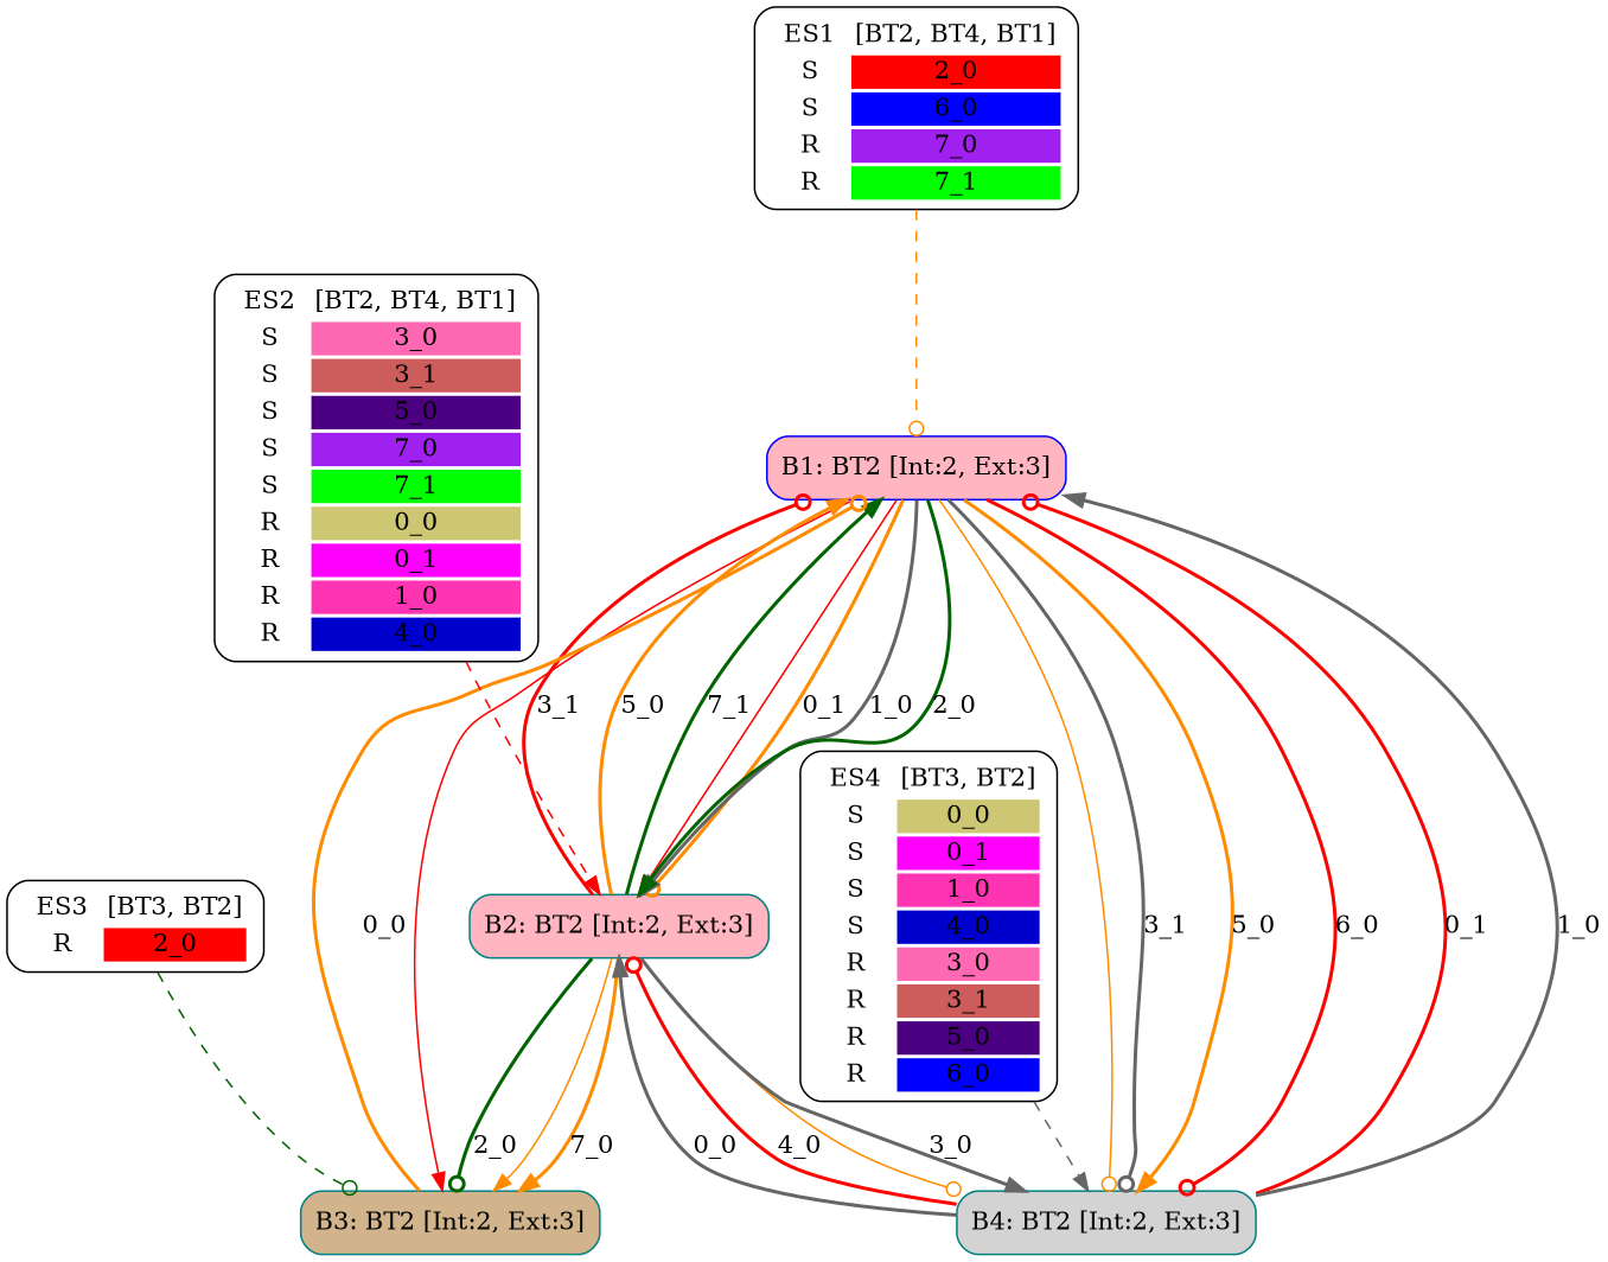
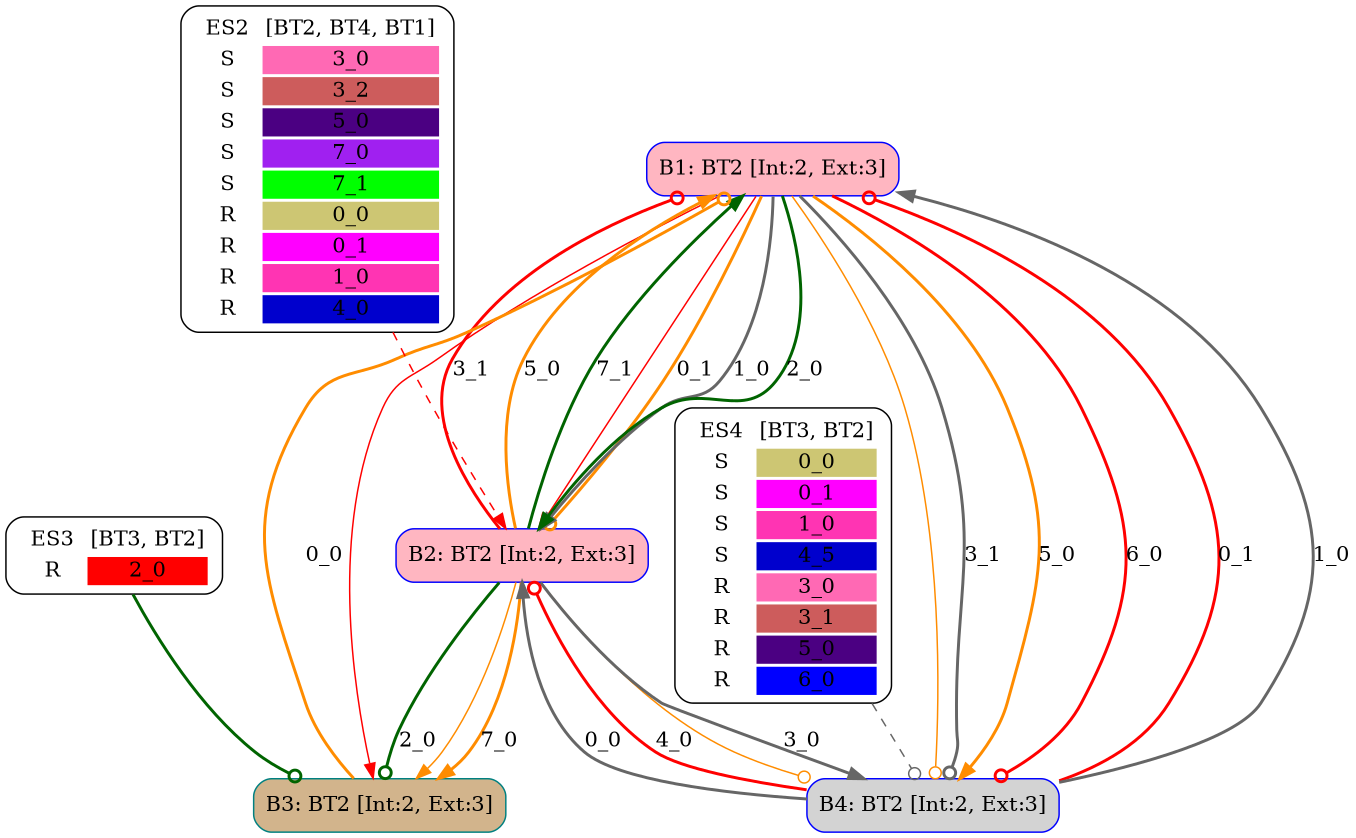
  digraph {
    node [shape=box style=rounded]
    edge [arrowhead=normal color=darkorange style=bold]
-   n1 [label=<<TABLE  BORDER="0"><TR> <TD ALIGN="CENTER" BORDER="0"> ES1 </TD> <TD>[BT2, BT4, BT1]</TD> </TR><TR><TD>S</TD><TD BGCOLOR="red">2_0</TD></TR> <TR><TD>S</TD><TD BGCOLOR="blue">6_0</TD></TR> <TR><TD>R</TD><TD BGCOLOR="purple">7_0</TD></TR> <TR><TD>R</TD><TD BGCOLOR="green">7_1</TD></TR> </TABLE>>]
    n2 [color=blue fillcolor=lightpink label="B1: BT2 [Int:2, Ext:3]" style="rounded,filled"]
-   n3 [color=teal fillcolor=lightpink label="B2: BT2 [Int:2, Ext:3]" style="rounded,filled"]
+   n3 [color=blue fillcolor=lightpink label="B2: BT2 [Int:2, Ext:3]" style="rounded,filled"]
    n4 [color=teal fillcolor=tan label="B3: BT2 [Int:2, Ext:3]" style="rounded,filled"]
-   n5 [color=teal fillcolor=lightgrey label="B4: BT2 [Int:2, Ext:3]" style="rounded,filled"]
-   n6 [label=<<TABLE  BORDER="0"><TR> <TD ALIGN="CENTER" BORDER="0"> ES2 </TD> <TD>[BT2, BT4, BT1]</TD> </TR><TR><TD>S</TD><TD BGCOLOR="hotpink">3_0</TD></TR> <TR><TD>S</TD><TD BGCOLOR="indianred">3_1</TD></TR> <TR><TD>S</TD><TD BGCOLOR="indigo">5_0</TD></TR> <TR><TD>S</TD><TD BGCOLOR="purple">7_0</TD></TR> <TR><TD>S</TD><TD BGCOLOR="green">7_1</TD></TR> <TR><TD>R</TD><TD BGCOLOR="khaki3">0_0</TD></TR> <TR><TD>R</TD><TD BGCOLOR="magenta1">0_1</TD></TR> <TR><TD>R</TD><TD BGCOLOR="maroon1">1_0</TD></TR> <TR><TD>R</TD><TD BGCOLOR="mediumblue">4_0</TD></TR> </TABLE>>]
+   n5 [color=blue fillcolor=lightgrey label="B4: BT2 [Int:2, Ext:3]" style="rounded,filled"]
+   n6 [label=<<TABLE  BORDER="0"><TR> <TD ALIGN="CENTER" BORDER="0"> ES2 </TD> <TD>[BT2, BT4, BT1]</TD> </TR><TR><TD>S</TD><TD BGCOLOR="hotpink">3_0</TD></TR> <TR><TD>S</TD><TD BGCOLOR="indianred">3_2</TD></TR> <TR><TD>S</TD><TD BGCOLOR="indigo">5_0</TD></TR> <TR><TD>S</TD><TD BGCOLOR="purple">7_0</TD></TR> <TR><TD>S</TD><TD BGCOLOR="green">7_1</TD></TR> <TR><TD>R</TD><TD BGCOLOR="khaki3">0_0</TD></TR> <TR><TD>R</TD><TD BGCOLOR="magenta1">0_1</TD></TR> <TR><TD>R</TD><TD BGCOLOR="maroon1">1_0</TD></TR> <TR><TD>R</TD><TD BGCOLOR="mediumblue">4_0</TD></TR> </TABLE>>]
    n7 [label=<<TABLE  BORDER="0"><TR> <TD ALIGN="CENTER" BORDER="0"> ES3 </TD> <TD>[BT3, BT2]</TD> </TR><TR><TD>R</TD><TD BGCOLOR="red">2_0</TD></TR> </TABLE>>]
-   n8 [label=<<TABLE  BORDER="0"><TR> <TD ALIGN="CENTER" BORDER="0"> ES4 </TD> <TD>[BT3, BT2]</TD> </TR><TR><TD>S</TD><TD BGCOLOR="khaki3">0_0</TD></TR> <TR><TD>S</TD><TD BGCOLOR="magenta1">0_1</TD></TR> <TR><TD>S</TD><TD BGCOLOR="maroon1">1_0</TD></TR> <TR><TD>S</TD><TD BGCOLOR="mediumblue">4_0</TD></TR> <TR><TD>R</TD><TD BGCOLOR="hotpink">3_0</TD></TR> <TR><TD>R</TD><TD BGCOLOR="indianred">3_1</TD></TR> <TR><TD>R</TD><TD BGCOLOR="indigo">5_0</TD></TR> <TR><TD>R</TD><TD BGCOLOR="blue">6_0</TD></TR> </TABLE>>]
-   n1 -> n2 [arrowhead=odot style=dashed]
+   n8 [label=<<TABLE  BORDER="0"><TR> <TD ALIGN="CENTER" BORDER="0"> ES4 </TD> <TD>[BT3, BT2]</TD> </TR><TR><TD>S</TD><TD BGCOLOR="khaki3">0_0</TD></TR> <TR><TD>S</TD><TD BGCOLOR="magenta1">0_1</TD></TR> <TR><TD>S</TD><TD BGCOLOR="maroon1">1_0</TD></TR> <TR><TD>S</TD><TD BGCOLOR="mediumblue">4_5</TD></TR> <TR><TD>R</TD><TD BGCOLOR="hotpink">3_0</TD></TR> <TR><TD>R</TD><TD BGCOLOR="indianred">3_1</TD></TR> <TR><TD>R</TD><TD BGCOLOR="indigo">5_0</TD></TR> <TR><TD>R</TD><TD BGCOLOR="blue">6_0</TD></TR> </TABLE>>]
    n2 -> n3 [color=red style=""]
    n2 -> n3 [arrowhead=odot label="0_1"]
    n2 -> n3 [color=gray40 label="1_0"]
    n2 -> n3 [color=darkgreen label="2_0"]
    n2 -> n4 [color=red style=""]
    n2 -> n5 [arrowhead=odot style=""]
    n2 -> n5 [arrowhead=odot color=gray40 label="3_1"]
    n2 -> n5 [label="5_0"]
    n2 -> n5 [arrowhead=odot color=red label="6_0"]
    n3 -> n2 [arrowhead=odot color=red label="3_1"]
    n3 -> n2 [label="5_0"]
    n3 -> n2 [color=darkgreen label="7_1"]
    n3 -> n4 [style=""]
    n3 -> n4 [arrowhead=odot color=darkgreen label="2_0"]
    n3 -> n4 [label="7_0"]
    n3 -> n5 [arrowhead=odot style=""]
    n3 -> n5 [color=gray40 label="3_0"]
    n4 -> n2 [arrowhead=odot label="0_0"]
    n5 -> n2 [arrowhead=odot color=red label="0_1"]
    n5 -> n2 [color=gray40 label="1_0"]
    n5 -> n3 [color=gray40 label="0_0"]
    n5 -> n3 [arrowhead=odot color=red label="4_0"]
    n6 -> n3 [color=red style=dashed]
-   n7 -> n4 [arrowhead=odot color=darkgreen style=dashed]
-   n8 -> n5 [color=gray40 style=dashed]
+   n7 -> n4 [arrowhead=odot color=darkgreen]
+   n8 -> n5 [arrowhead=odot color=gray40 style=dashed]
  }
